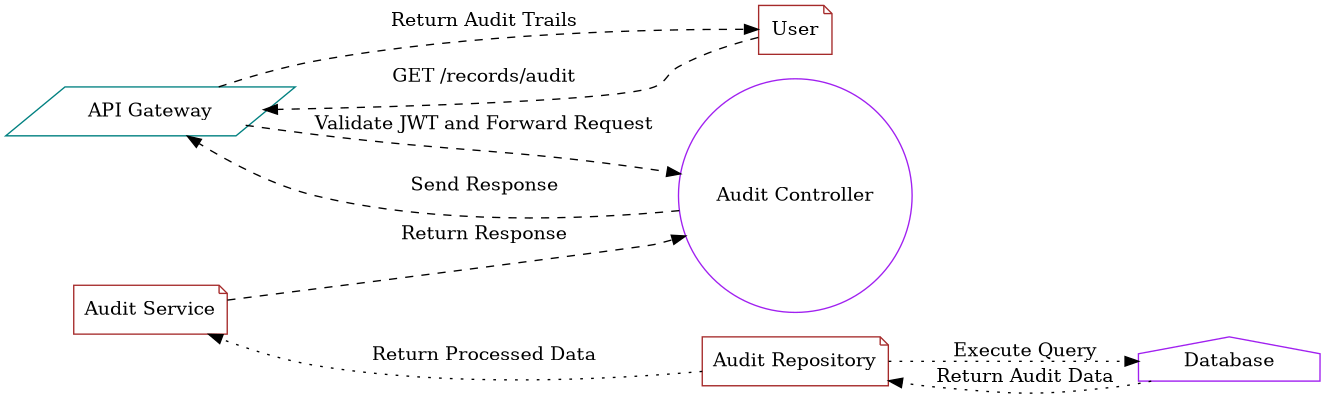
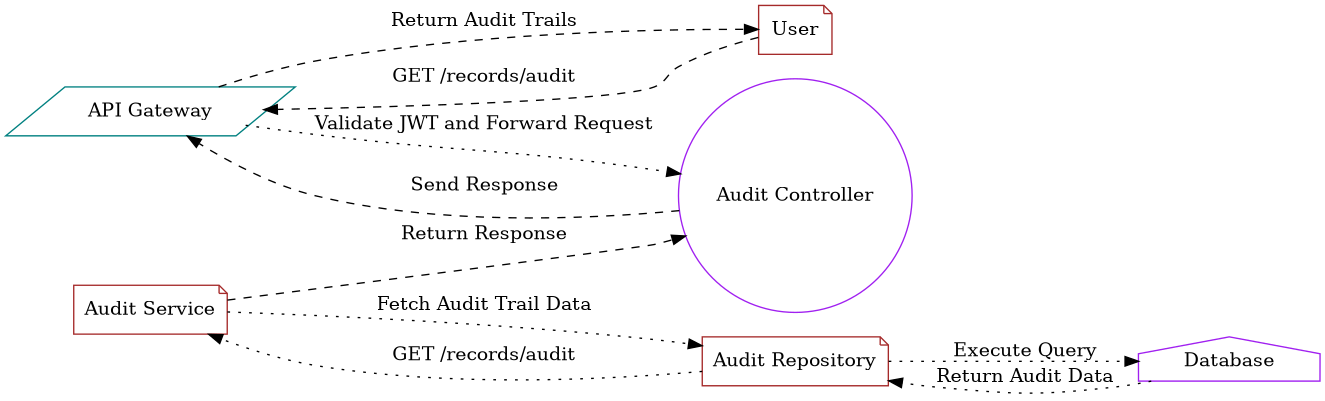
  digraph {
    rankdir=LR
    node [color=brown shape=note]
    edge [style=dotted]
    "API Gateway" [color=teal shape=parallelogram]
    User
    "Audit Controller" [color=purple shape=circle]
    "Audit Service"
    "Audit Repository"
    Database [color=purple shape=house]
    "API Gateway" -> User [label="Return Audit Trails" style=dashed]
-   "API Gateway" -> "Audit Controller" [label="Validate JWT and Forward Request" style=dashed]
+   "API Gateway" -> "Audit Controller" [label="Validate JWT and Forward Request"]
    User -> "API Gateway" [label="GET /records/audit" style=dashed]
    "Audit Controller" -> "API Gateway" [label="Send Response" style=dashed]
    "Audit Service" -> "Audit Controller" [label="Return Response" style=dashed]
-   "Audit Repository" -> "Audit Service" [label="Return Processed Data"]
+   "Audit Service" -> "Audit Repository" [label="Fetch Audit Trail Data"]
+   "Audit Repository" -> "Audit Service" [label="GET /records/audit"]
    "Audit Repository" -> Database [label="Execute Query"]
    Database -> "Audit Repository" [label="Return Audit Data"]
  }
